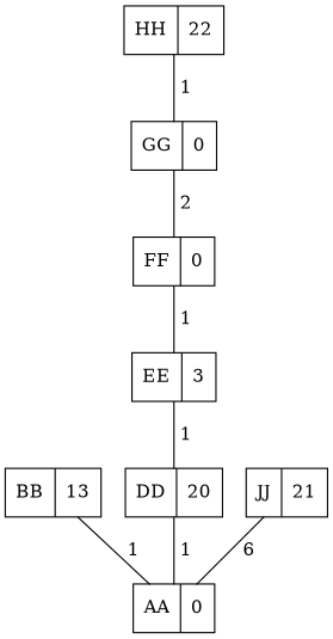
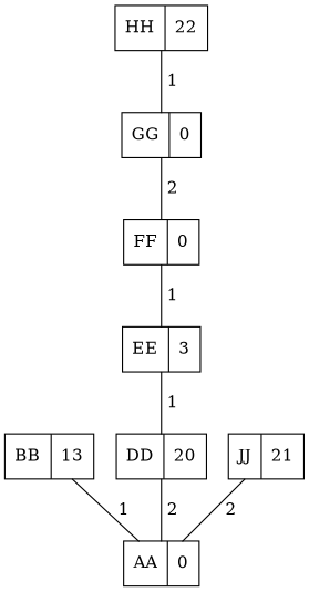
  graph {
    node [shape=record]
    n1 [label="AA|0"]
    n2 [label="BB|13"]
    n3 [label="DD|20"]
    n4 [label="EE|3"]
    n5 [label="FF|0"]
    n6 [label="GG|0"]
    n7 [label="HH|22"]
    n8 [label="JJ|21"]
    n2 -- n1 [label=" 1"]
-   n3 -- n1 [label=" 1"]
+   n3 -- n1 [label=" 2"]
    n4 -- n3 [label=" 1"]
    n5 -- n4 [label=" 1"]
    n6 -- n5 [label=" 2"]
    n7 -- n6 [label=" 1"]
-   n8 -- n1 [label=" 6"]
+   n8 -- n1 [label=" 2"]
  }
